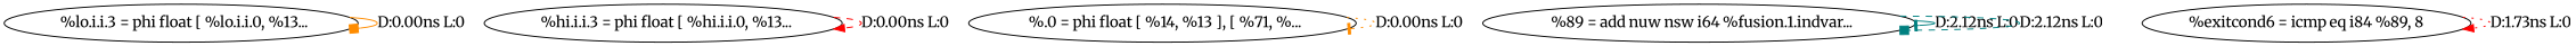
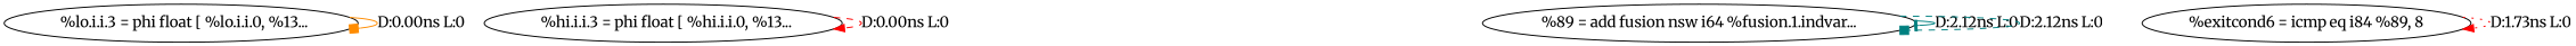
  digraph {
    fontname=Merriweather
    node [fontname=Merriweather]
    edge [arrowhead=box color=darkorange fontname=Merriweather style=solid]
    n1 [label="  %lo.i.i.3 = phi float [ %lo.i.i.0, %13..."]
    n2 [label="  %hi.i.i.3 = phi float [ %hi.i.i.0, %13..."]
-   n3 [label="  %.0 = phi float [ %14, %13 ], [ %71, %..."]
-   n4 [label="  %89 = add nuw nsw i64 %fusion.1.indvar..."]
+   n4 [label="%89 = add fusion nsw i64 %fusion.1.indvar..."]
    n5 [label="%exitcond6 = icmp eq i84 %89, 8"]
    n1 -> n1 [label="D:0.00ns L:0"]
    n2 -> n2 [arrowhead=normal color=red label="D:0.00ns L:0" style=dashed]
-   n3 -> n3 [arrowhead=tee label="D:0.00ns L:0" style=dotted]
    n4 -> n4 [arrowhead=tee color=teal label="D:2.12ns L:0"]
    n4 -> n4 [color=teal label="D:2.12ns L:0" style=dashed]
    n5 -> n5 [arrowhead=normal color=red label="D:1.73ns L:0" style=dotted]
  }
